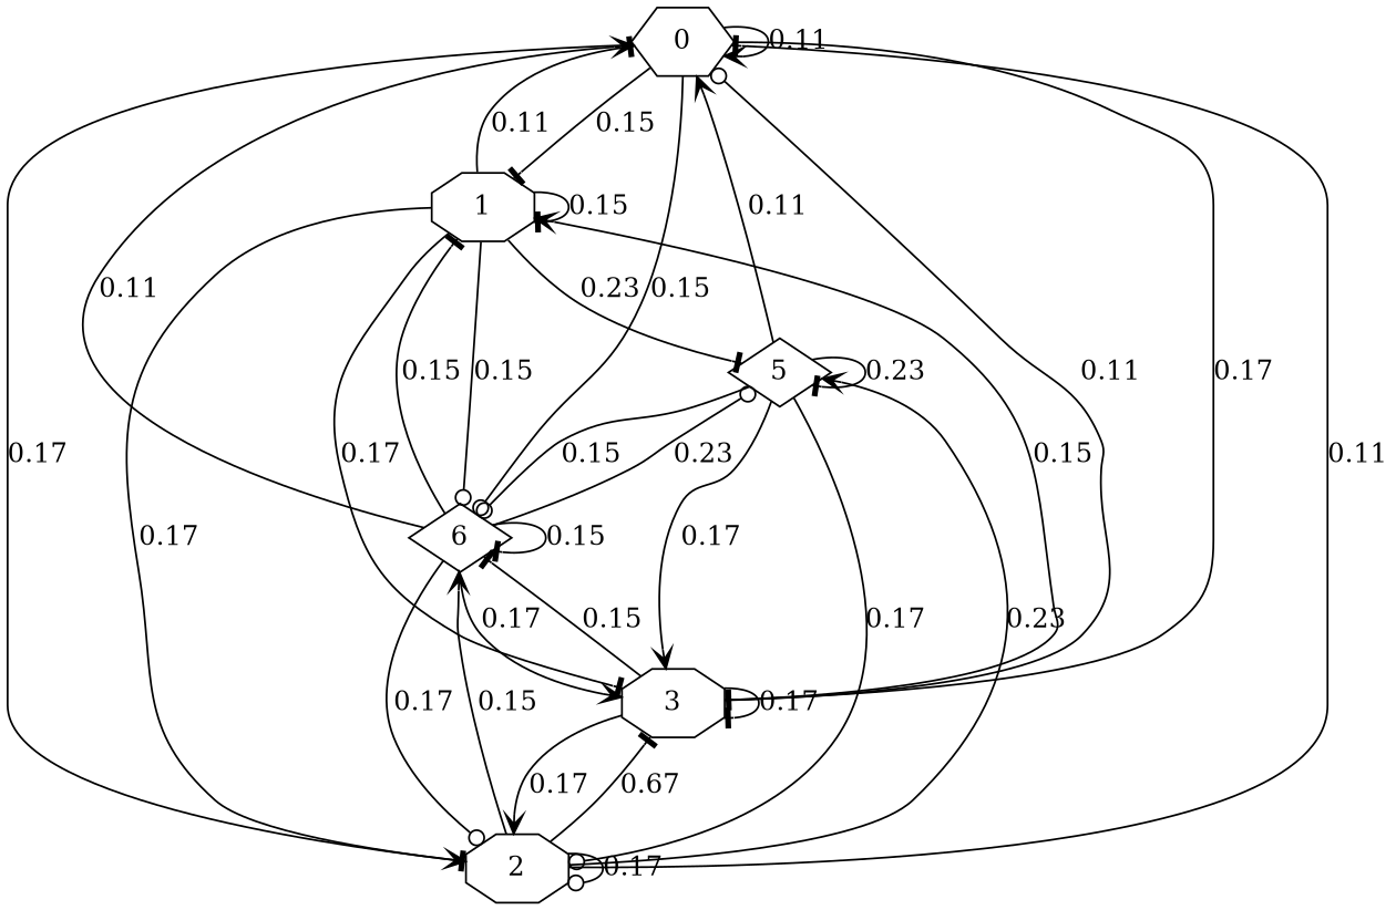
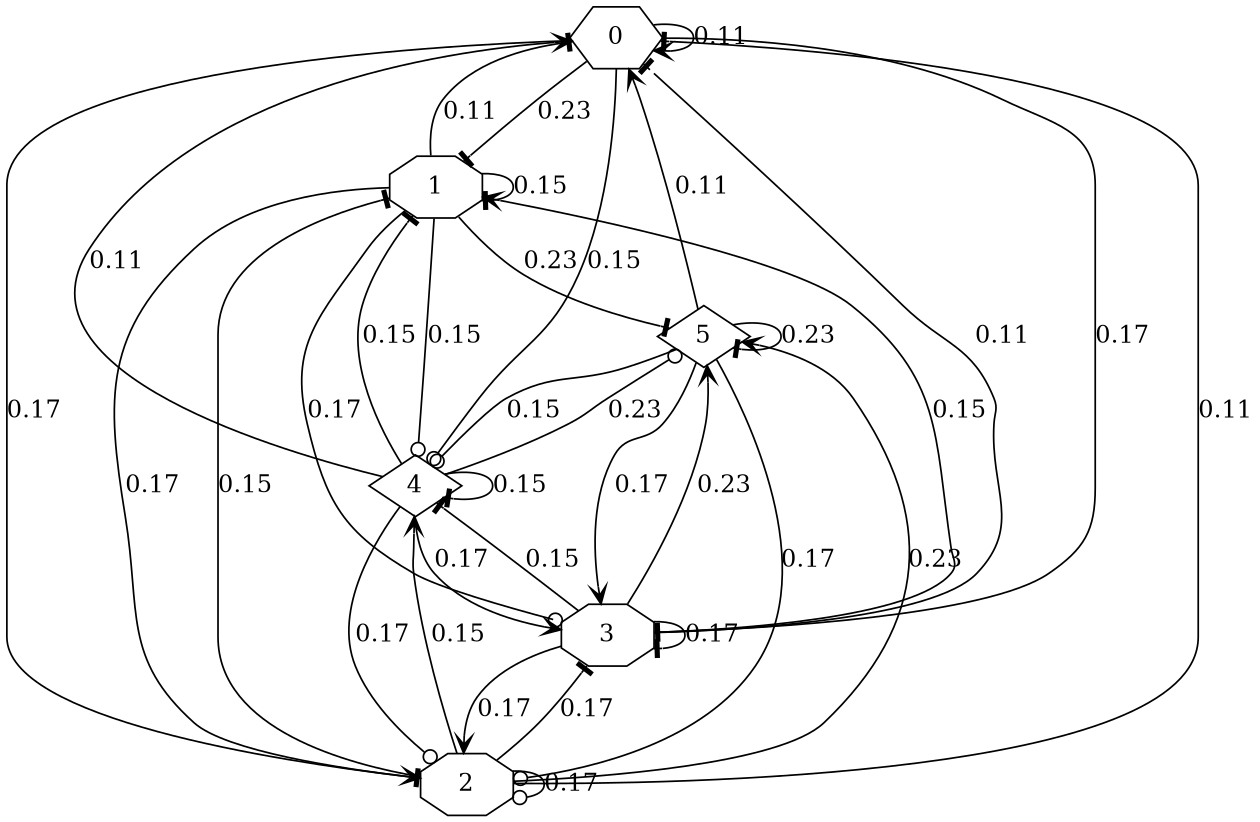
  digraph {
    node [shape=octagon]
    edge [arrowhead=tee]
    0 [shape=hexagon]
    1
    2
    3
-   4 [shape=diamond label=6]
+   4 [shape=diamond]
    5 [shape=diamond]
    0 -> 0 [arrowhead=vee label=0.11]
-   0 -> 1 [label=0.15]
+   0 -> 1 [label=0.23]
    0 -> 2 [arrowhead=vee label=0.17]
    0 -> 3 [label=0.17]
    0 -> 4 [arrowhead=odot label=0.15]
    1 -> 0 [label=0.11]
    1 -> 1 [label=0.15]
    1 -> 2 [label=0.17]
-   1 -> 3 [label=0.17]
+   1 -> 3 [arrowhead=odot label=0.17]
    1 -> 4 [arrowhead=odot label=0.15]
    1 -> 5 [label=0.23]
    2 -> 0 [label=0.11]
+   2 -> 1 [label=0.15]
    2 -> 2 [arrowhead=odot label=0.17]
-   2 -> 3 [label=0.67]
+   2 -> 3 [label=0.17]
    2 -> 4 [arrowhead=vee label=0.15]
    2 -> 5 [arrowhead=vee label=0.23]
-   3 -> 0 [arrowhead=odot label=0.11]
+   3 -> 0 [label=0.11]
    3 -> 1 [arrowhead=vee label=0.15]
    3 -> 2 [arrowhead=vee label=0.17]
    3 -> 3 [label=0.17]
    3 -> 4 [label=0.15]
+   3 -> 5 [arrowhead=vee label=0.23]
    4 -> 0 [arrowhead=vee label=0.11]
    4 -> 1 [label=0.15]
    4 -> 2 [arrowhead=odot label=0.17]
    4 -> 3 [arrowhead=vee label=0.17]
    4 -> 4 [label=0.15]
    4 -> 5 [arrowhead=odot label=0.23]
    5 -> 0 [arrowhead=vee label=0.11]
    5 -> 2 [arrowhead=odot label=0.17]
    5 -> 3 [arrowhead=vee label=0.17]
    5 -> 4 [arrowhead=odot label=0.15]
    5 -> 5 [label=0.23]
  }
